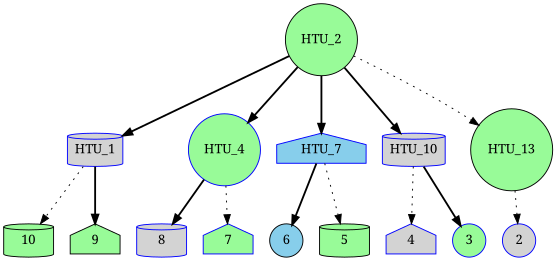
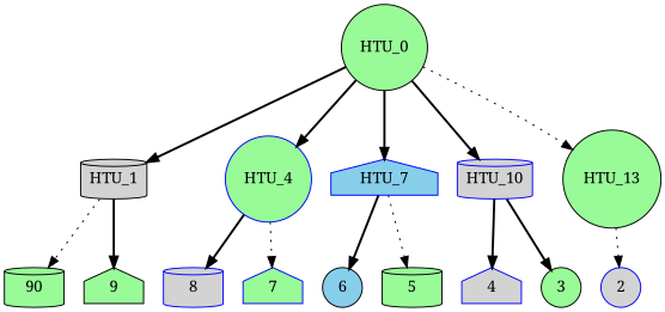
  digraph {
    fontname="Noto Serif"
    rankdir=TB
    node [color=black fillcolor=palegreen fontname="Noto Serif" shape=circle style=filled]
    edge [fontname="Noto Serif" style=bold]
-   HTU_1 [color=blue fillcolor=lightgrey shape=cylinder]
-   HTU_0 [label=HTU_2]
+   HTU_1 [fillcolor=lightgrey shape=cylinder]
+   HTU_0
    HTU_4 [color=blue]
    HTU_7 [color=blue fillcolor=skyblue shape=house]
    HTU_10 [color=blue fillcolor=lightgrey shape=cylinder]
    HTU_13
-   10 [shape=cylinder]
+   10 [shape=cylinder label=90]
    9 [shape=house]
    8 [color=blue fillcolor=lightgrey shape=cylinder]
    7 [color=blue shape=house]
    6 [fillcolor=skyblue]
    5 [shape=cylinder]
    4 [color=blue fillcolor=lightgrey shape=house]
-   3 [color=blue]
+   3
    2 [color=blue fillcolor=lightgrey]
    HTU_1 -> 10 [style=dotted]
    HTU_1 -> 9
    HTU_0 -> HTU_1
    HTU_0 -> HTU_4
    HTU_0 -> HTU_7
    HTU_0 -> HTU_10
    HTU_0 -> HTU_13 [style=dotted]
    HTU_4 -> 8
    HTU_4 -> 7 [style=dotted]
    HTU_7 -> 6
    HTU_7 -> 5 [style=dotted]
-   HTU_10 -> 4 [style=dotted]
+   HTU_10 -> 4
    HTU_10 -> 3
    HTU_13 -> 2 [style=dotted]
  }
